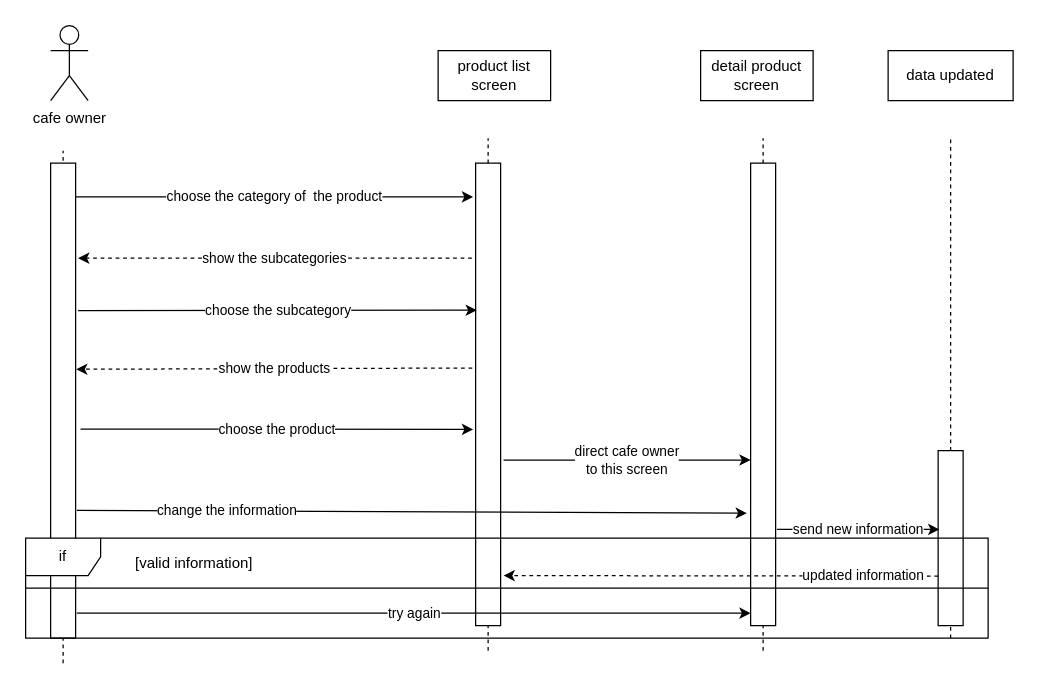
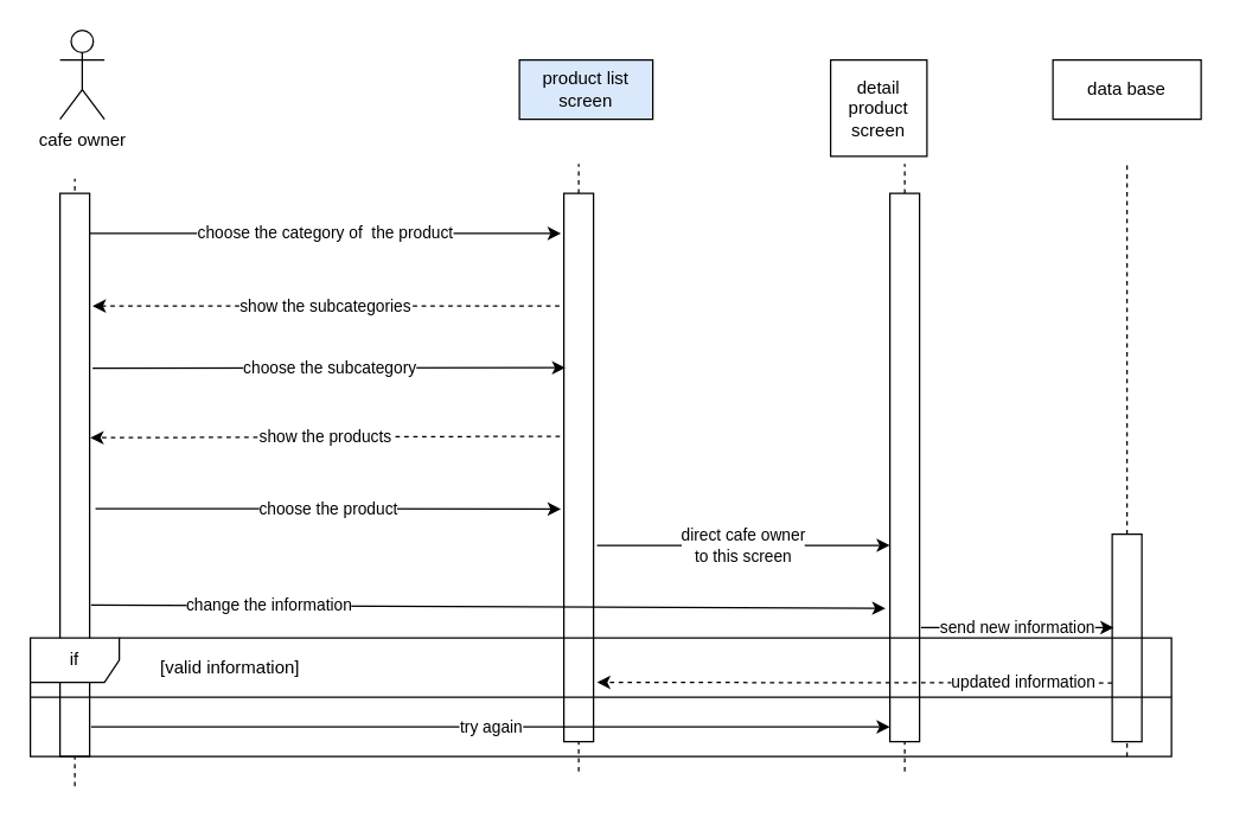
  <mxCell id="0" />
  <mxCell id="1" parent="0" />
- <mxCell id="2" value="product list&lt;br&gt;screen" style="rounded=0;whiteSpace=wrap;html=1;" vertex="1" parent="1"><mxGeometry x="350" y="40" width="90" height="40" as="geometry" /></mxCell>
+ <mxCell id="2" value="product list&lt;br&gt;screen" style="rounded=0;whiteSpace=wrap;html=1;fillColor=#dae8fc;" vertex="1" parent="1"><mxGeometry x="350" y="40" width="90" height="40" as="geometry" /></mxCell>
  <mxCell id="3" value="cafe owner" style="shape=umlActor;verticalLabelPosition=bottom;labelBackgroundColor=#ffffff;verticalAlign=top;html=1;outlineConnect=0;" vertex="1" parent="1"><mxGeometry x="40" y="20" width="30" height="60" as="geometry" /></mxCell>
  <mxCell id="4" value="" style="endArrow=none;dashed=1;html=1;" edge="1" parent="1"><mxGeometry width="50" height="50" relative="1" as="geometry"><mxPoint x="50" y="530" as="sourcePoint" /><mxPoint x="50" y="120" as="targetPoint" /></mxGeometry></mxCell>
  <mxCell id="5" value="" style="endArrow=none;dashed=1;html=1;" edge="1" parent="1"><mxGeometry width="50" height="50" relative="1" as="geometry"><mxPoint x="390" y="520" as="sourcePoint" /><mxPoint x="390" y="110" as="targetPoint" /></mxGeometry></mxCell>
  <mxCell id="6" value="" style="rounded=0;whiteSpace=wrap;html=1;" vertex="1" parent="1"><mxGeometry x="40" y="130" width="20" height="380" as="geometry" /></mxCell>
  <mxCell id="7" value="" style="rounded=0;whiteSpace=wrap;html=1;" vertex="1" parent="1"><mxGeometry x="380" y="130" width="20" height="370" as="geometry" /></mxCell>
  <mxCell id="8" value="choose the category of&amp;nbsp; the product" style="endArrow=classic;html=1;" edge="1" parent="1"><mxGeometry width="50" height="50" relative="1" as="geometry"><mxPoint x="60" y="157" as="sourcePoint" /><mxPoint x="378" y="157" as="targetPoint" /></mxGeometry></mxCell>
  <mxCell id="9" value="show the subcategories" style="endArrow=classic;html=1;dashed=1;entryX=1.1;entryY=0.2;entryDx=0;entryDy=0;entryPerimeter=0;" edge="1" parent="1" target="6"><mxGeometry width="50" height="50" relative="1" as="geometry"><mxPoint x="377" y="206" as="sourcePoint" /><mxPoint x="62" y="198" as="targetPoint" /></mxGeometry></mxCell>
  <mxCell id="10" value="choose the subcategory" style="endArrow=classic;html=1;entryX=0.05;entryY=0.318;entryDx=0;entryDy=0;entryPerimeter=0;" edge="1" parent="1" target="7"><mxGeometry width="50" height="50" relative="1" as="geometry"><mxPoint x="62" y="248" as="sourcePoint" /><mxPoint x="230" y="220" as="targetPoint" /></mxGeometry></mxCell>
  <mxCell id="11" value="show the products" style="endArrow=classic;html=1;exitX=-0.134;exitY=0.443;exitDx=0;exitDy=0;exitPerimeter=0;entryX=1.021;entryY=0.434;entryDx=0;entryDy=0;entryPerimeter=0;dashed=1;" edge="1" parent="1" source="7" target="6"><mxGeometry width="50" height="50" relative="1" as="geometry"><mxPoint x="200" y="320" as="sourcePoint" /><mxPoint x="160" y="270" as="targetPoint" /></mxGeometry></mxCell>
  <mxCell id="12" value="choose the product" style="endArrow=classic;html=1;exitX=1.197;exitY=0.56;exitDx=0;exitDy=0;exitPerimeter=0;" edge="1" parent="1" source="6"><mxGeometry width="50" height="50" relative="1" as="geometry"><mxPoint x="200" y="360" as="sourcePoint" /><mxPoint x="378" y="343" as="targetPoint" /></mxGeometry></mxCell>
- <mxCell id="13" value="detail product screen" style="rounded=0;whiteSpace=wrap;html=1;" vertex="1" parent="1"><mxGeometry x="560" y="40" width="90" height="40" as="geometry" /></mxCell>
+ <mxCell id="13" value="detail product screen" style="rounded=0;whiteSpace=wrap;html=1;" vertex="1" parent="1"><mxGeometry x="560" y="40" width="65" height="65" as="geometry" /></mxCell>
  <mxCell id="14" value="" style="endArrow=none;dashed=1;html=1;" edge="1" parent="1"><mxGeometry width="50" height="50" relative="1" as="geometry"><mxPoint x="610" y="520" as="sourcePoint" /><mxPoint x="610" y="110" as="targetPoint" /></mxGeometry></mxCell>
  <mxCell id="15" value="" style="rounded=0;whiteSpace=wrap;html=1;" vertex="1" parent="1"><mxGeometry x="600" y="130" width="20" height="370" as="geometry" /></mxCell>
  <mxCell id="16" value="direct cafe owner&lt;br&gt;to this screen" style="endArrow=classic;html=1;exitX=1.117;exitY=0.642;exitDx=0;exitDy=0;exitPerimeter=0;entryX=0;entryY=0.642;entryDx=0;entryDy=0;entryPerimeter=0;" edge="1" parent="1" source="7" target="15"><mxGeometry width="50" height="50" relative="1" as="geometry"><mxPoint x="470" y="380" as="sourcePoint" /><mxPoint x="520" y="330" as="targetPoint" /></mxGeometry></mxCell>
  <mxCell id="17" value="change the information" style="endArrow=classic;html=1;exitX=1.051;exitY=0.731;exitDx=0;exitDy=0;exitPerimeter=0;" edge="1" parent="1" source="6"><mxGeometry x="-0.553" width="50" height="50" relative="1" as="geometry"><mxPoint x="250" y="410" as="sourcePoint" /><mxPoint x="597" y="410" as="targetPoint" /><mxPoint as="offset" /></mxGeometry></mxCell>
- <mxCell id="18" value="data updated" style="rounded=0;whiteSpace=wrap;html=1;" vertex="1" parent="1"><mxGeometry x="710" y="40" width="100" height="40" as="geometry" /></mxCell>
+ <mxCell id="18" value="data base" style="rounded=0;whiteSpace=wrap;html=1;" vertex="1" parent="1"><mxGeometry x="710" y="40" width="100" height="40" as="geometry" /></mxCell>
  <mxCell id="19" value="" style="endArrow=none;dashed=1;html=1;" edge="1" parent="1"><mxGeometry width="50" height="50" relative="1" as="geometry"><mxPoint x="760" y="510" as="sourcePoint" /><mxPoint x="760" y="110" as="targetPoint" /></mxGeometry></mxCell>
  <mxCell id="20" value="" style="rounded=0;whiteSpace=wrap;html=1;" vertex="1" parent="1"><mxGeometry x="750" y="360" width="20" height="140" as="geometry" /></mxCell>
  <mxCell id="21" value="send new information" style="endArrow=classic;html=1;entryX=0.05;entryY=0.45;entryDx=0;entryDy=0;entryPerimeter=0;" edge="1" parent="1" target="20"><mxGeometry width="50" height="50" relative="1" as="geometry"><mxPoint x="621" y="423" as="sourcePoint" /><mxPoint x="680" y="380" as="targetPoint" /></mxGeometry></mxCell>
  <mxCell id="22" value="updated information" style="endArrow=classic;html=1;entryX=1.118;entryY=0.864;entryDx=0;entryDy=0;entryPerimeter=0;dashed=1;exitX=0;exitY=0.643;exitDx=0;exitDy=0;exitPerimeter=0;" edge="1" parent="1"><mxGeometry x="-0.655" width="50" height="50" relative="1" as="geometry"><mxPoint x="750" y="460.34" as="sourcePoint" /><mxPoint x="402.36" y="460" as="targetPoint" /><Array as="points" /><mxPoint as="offset" /></mxGeometry></mxCell>
  <mxCell id="23" value="if" style="shape=umlFrame;whiteSpace=wrap;html=1;" vertex="1" parent="1"><mxGeometry x="20" y="430" width="770" height="80" as="geometry" /></mxCell>
  <mxCell id="24" value="[valid information]" style="text;html=1;strokeColor=none;fillColor=none;align=center;verticalAlign=middle;whiteSpace=wrap;rounded=0;" vertex="1" parent="1"><mxGeometry x="100" y="440" width="110" height="20" as="geometry" /></mxCell>
  <mxCell id="25" value="" style="endArrow=none;html=1;exitX=0;exitY=0.5;exitDx=0;exitDy=0;exitPerimeter=0;entryX=1;entryY=0.5;entryDx=0;entryDy=0;entryPerimeter=0;" edge="1" parent="1" source="23" target="23"><mxGeometry width="50" height="50" relative="1" as="geometry"><mxPoint x="460" y="490" as="sourcePoint" /><mxPoint x="510" y="440" as="targetPoint" /></mxGeometry></mxCell>
  <mxCell id="26" value="try again" style="endArrow=classic;html=1;entryX=0;entryY=0.973;entryDx=0;entryDy=0;entryPerimeter=0;" edge="1" parent="1" target="15"><mxGeometry width="50" height="50" relative="1" as="geometry"><mxPoint x="61" y="490" as="sourcePoint" /><mxPoint x="120" y="460" as="targetPoint" /></mxGeometry></mxCell>
